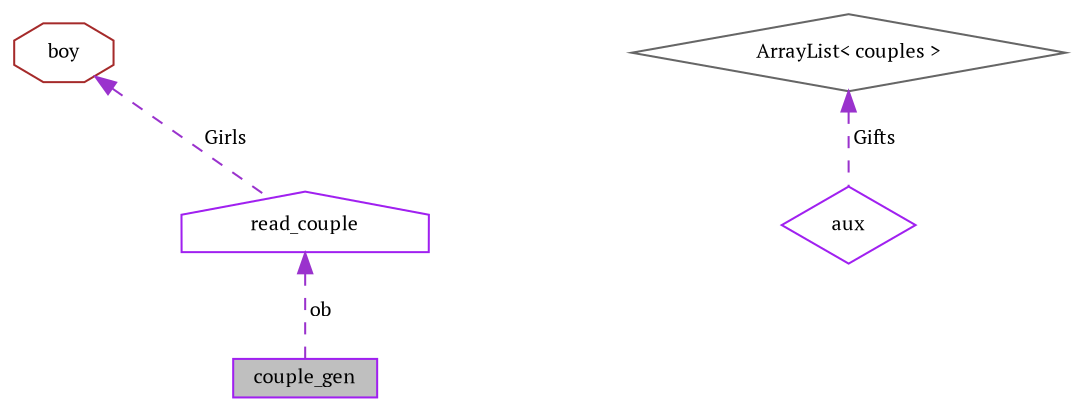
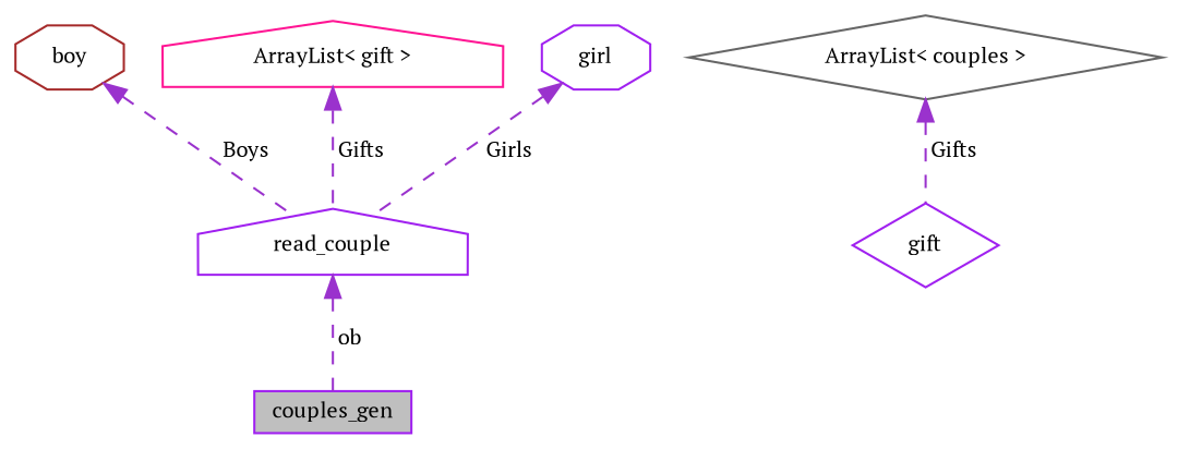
  digraph {
    fontname="PT Serif"
    node [color=purple fillcolor=white fontname="PT Serif" fontsize=10 shape=house style=filled]
    edge [color=darkorchid3 dir=back fontname="PT Serif" fontsize=10 labelfontname=Helvetica labelfontsize=10 style=dashed]
-   n1 [fillcolor=grey75 fontcolor=black height=0.2 label=couple_gen shape=box width=0.4]
+   n1 [fillcolor=grey75 fontcolor=black height=0.2 label=couples_gen shape=box width=0.4]
    n2 [height=0.2 label=read_couple width=0.4]
    n3 [color=brown height=0.2 label=boy shape=octagon width=0.4]
-   n6 [height=0.2 label=aux shape=diamond width=0.4]
+   n4 [color=deeppink height=0.2 label="ArrayList\< gift \>" width=0.4]
+   n5 [height=0.2 label=girl shape=octagon width=0.4]
+   n6 [height=0.2 label=gift shape=diamond width=0.4]
    n7 [color=gray40 height=0.2 label="ArrayList\< couples \>" shape=diamond width=0.4]
    n2 -> n1 [label=" ob"]
-   n3 -> n2 [label=" Girls"]
+   n3 -> n2 [label=" Boys"]
+   n4 -> n2 [label=" Gifts"]
+   n5 -> n2 [label=" Girls"]
    n7 -> n6 [label=" Gifts"]
  }
